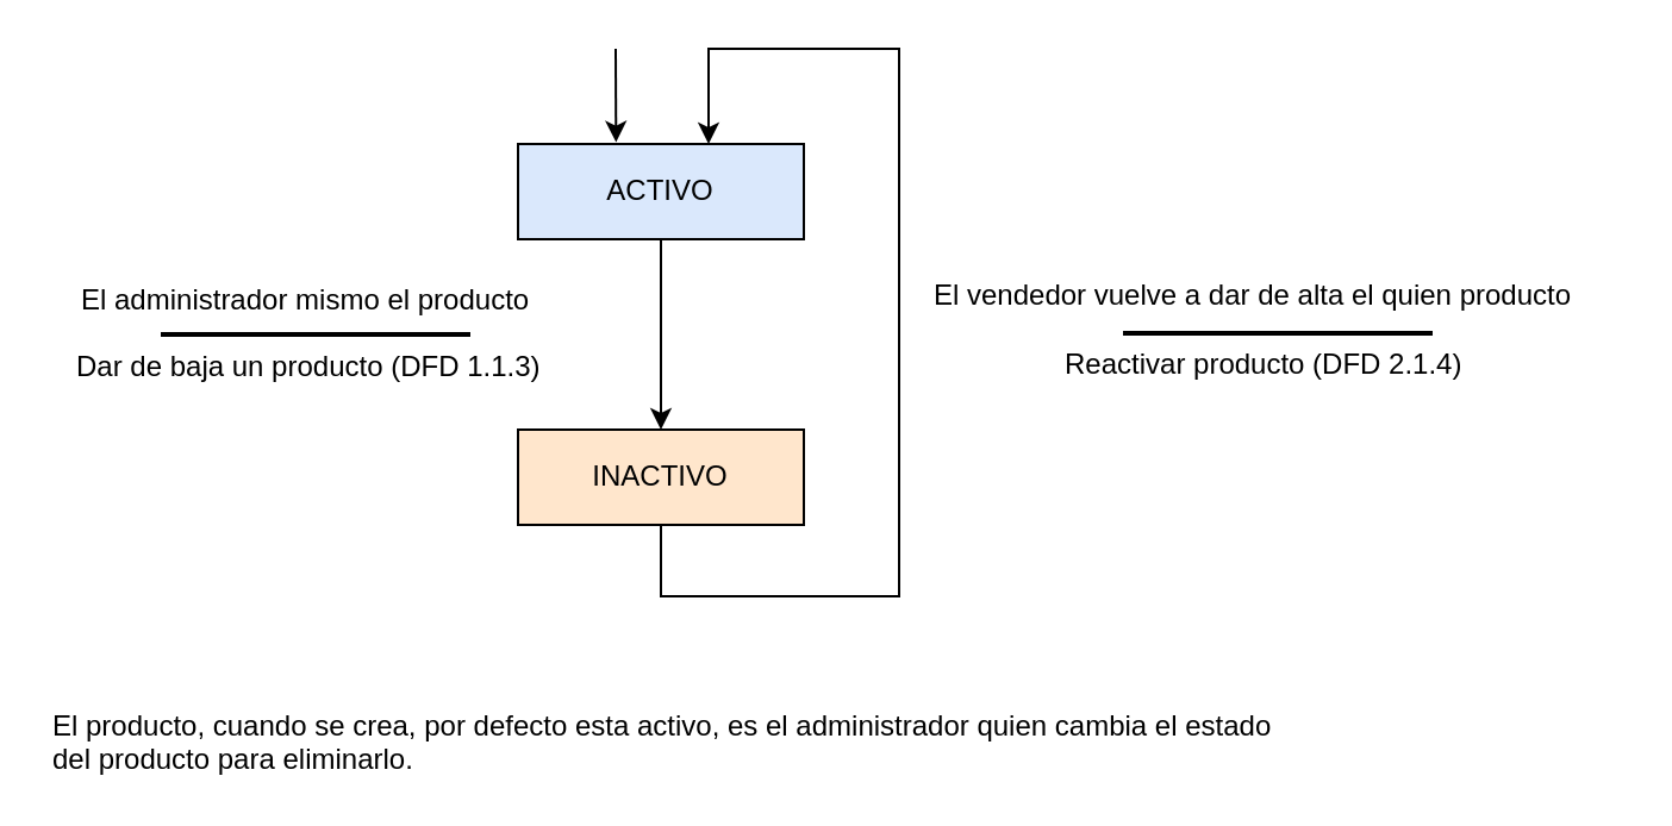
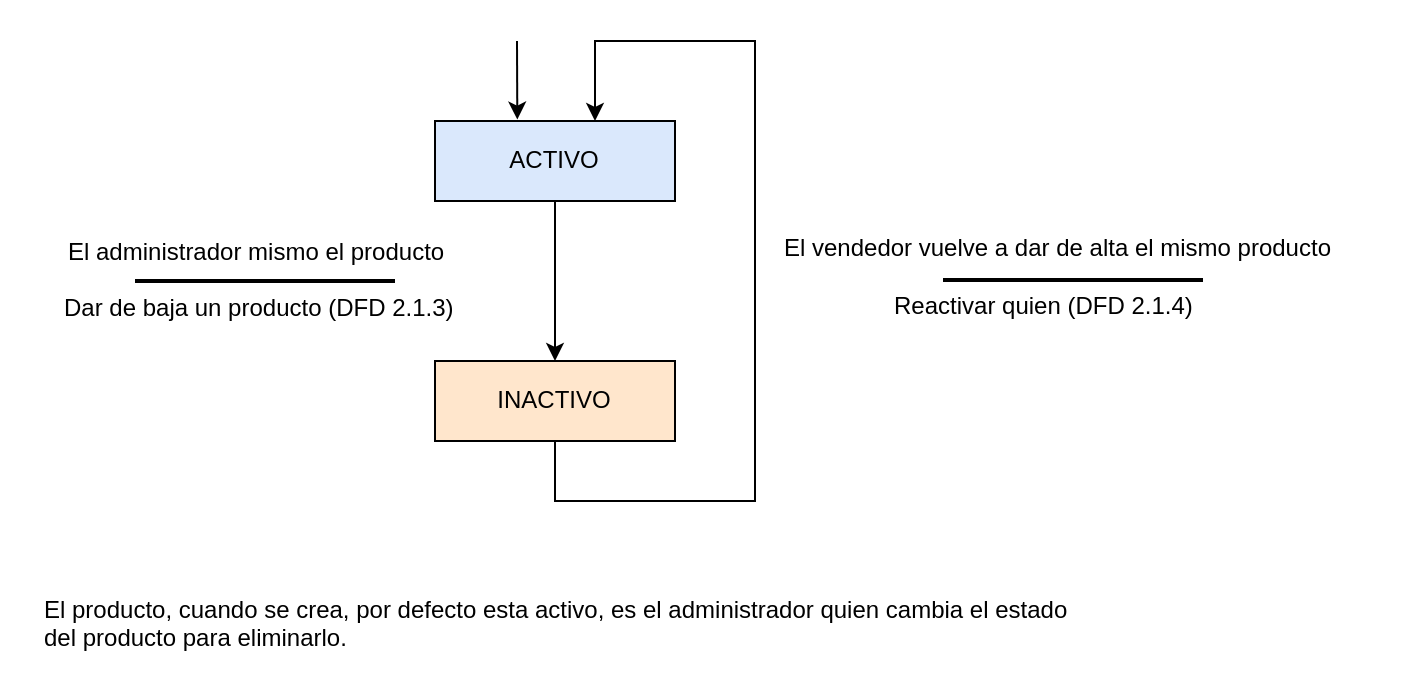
  <mxCell id="0" />
  <mxCell id="1" parent="0" />
  <mxCell id="2" value="ACTIVO" style="rounded=0;whiteSpace=wrap;html=1;fillColor=#dae8fc;" parent="1" vertex="1"><mxGeometry x="217" y="60" width="120" height="40" as="geometry" /></mxCell>
  <mxCell id="3" value="" style="endArrow=classic;html=1;exitX=0.5;exitY=1;exitDx=0;exitDy=0;" parent="1" source="2" edge="1"><mxGeometry width="50" height="50" relative="1" as="geometry"><mxPoint x="217" y="170" as="sourcePoint" /><mxPoint x="277" y="180" as="targetPoint" /></mxGeometry></mxCell>
  <mxCell id="4" style="edgeStyle=orthogonalEdgeStyle;rounded=0;orthogonalLoop=1;jettySize=auto;html=1;exitX=0.5;exitY=1;exitDx=0;exitDy=0;" edge="1" parent="1" source="5"><mxGeometry relative="1" as="geometry"><mxPoint x="297" y="60" as="targetPoint" /><Array as="points"><mxPoint x="277" y="250" /><mxPoint x="377" y="250" /><mxPoint x="377" y="20" /><mxPoint x="297" y="20" /></Array></mxGeometry></mxCell>
  <mxCell id="5" value="INACTIVO" style="rounded=0;whiteSpace=wrap;html=1;fillColor=#ffe6cc;" parent="1" vertex="1"><mxGeometry x="217" y="180" width="120" height="40" as="geometry" /></mxCell>
  <mxCell id="6" value="" style="endArrow=none;html=1;strokeWidth=2;" parent="1" edge="1"><mxGeometry width="50" height="50" relative="1" as="geometry"><mxPoint x="67" y="140" as="sourcePoint" /><mxPoint x="197" y="140" as="targetPoint" /></mxGeometry></mxCell>
  <mxCell id="7" value="El administrador mismo el producto" style="text;html=1;resizable=0;points=[];autosize=1;align=left;verticalAlign=top;spacingTop=-4;" parent="1" vertex="1"><mxGeometry x="32" y="116" width="210" height="20" as="geometry" /></mxCell>
- <mxCell id="8" value="Dar de baja un producto (DFD 1.1.3)" style="text;html=1;resizable=0;points=[];autosize=1;align=left;verticalAlign=top;spacingTop=-4;" parent="1" vertex="1"><mxGeometry x="30" y="144" width="210" height="20" as="geometry" /></mxCell>
+ <mxCell id="8" value="Dar de baja un producto (DFD 2.1.3)" style="text;html=1;resizable=0;points=[];autosize=1;align=left;verticalAlign=top;spacingTop=-4;" parent="1" vertex="1"><mxGeometry x="30" y="144" width="210" height="20" as="geometry" /></mxCell>
  <mxCell id="9" value="&lt;div&gt;El producto, cuando se crea, por defecto esta activo, es el administrador quien cambia el estado&lt;/div&gt;&lt;div&gt;del producto para eliminarlo.&lt;br&gt;&lt;/div&gt;" style="text;html=1;resizable=0;points=[];autosize=1;align=left;verticalAlign=top;spacingTop=-4;" parent="1" vertex="1"><mxGeometry x="20" y="295" width="540" height="30" as="geometry" /></mxCell>
  <mxCell id="10" value="" style="endArrow=none;html=1;strokeWidth=2;" parent="1" edge="1"><mxGeometry width="50" height="50" relative="1" as="geometry"><mxPoint x="471" y="139.5" as="sourcePoint" /><mxPoint x="601" y="139.5" as="targetPoint" /></mxGeometry></mxCell>
- <mxCell id="11" value="El vendedor vuelve a dar de alta el quien producto" style="text;html=1;resizable=0;points=[];autosize=1;align=left;verticalAlign=top;spacingTop=-4;" parent="1" vertex="1"><mxGeometry x="390" y="114" width="290" height="20" as="geometry" /></mxCell>
- <mxCell id="12" value="Reactivar producto (DFD 2.1.4)" style="text;html=1;resizable=0;points=[];autosize=1;align=left;verticalAlign=top;spacingTop=-4;" parent="1" vertex="1"><mxGeometry x="445" y="143" width="180" height="20" as="geometry" /></mxCell>
+ <mxCell id="11" value="El vendedor vuelve a dar de alta el mismo producto" style="text;html=1;resizable=0;points=[];autosize=1;align=left;verticalAlign=top;spacingTop=-4;" parent="1" vertex="1"><mxGeometry x="390" y="114" width="290" height="20" as="geometry" /></mxCell>
+ <mxCell id="12" value="Reactivar quien (DFD 2.1.4)" style="text;html=1;resizable=0;points=[];autosize=1;align=left;verticalAlign=top;spacingTop=-4;" parent="1" vertex="1"><mxGeometry x="445" y="143" width="180" height="20" as="geometry" /></mxCell>
  <mxCell id="13" value="" style="endArrow=classic;html=1;entryX=0.343;entryY=-0.018;entryDx=0;entryDy=0;entryPerimeter=0;" edge="1" parent="1" target="2"><mxGeometry width="50" height="50" relative="1" as="geometry"><mxPoint x="258" y="20" as="sourcePoint" /><mxPoint x="247" y="50" as="targetPoint" /></mxGeometry></mxCell>
